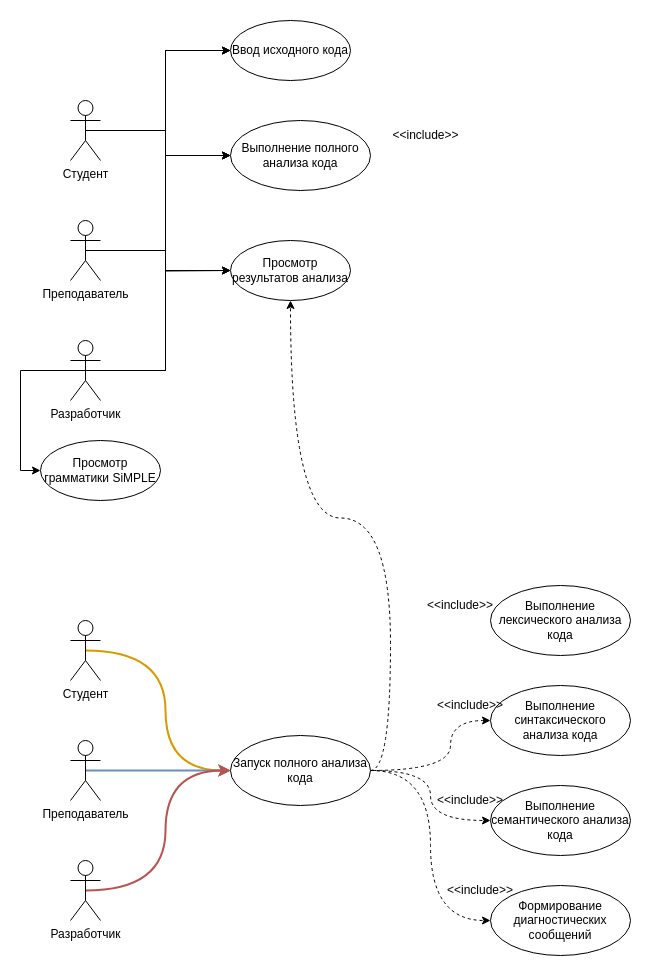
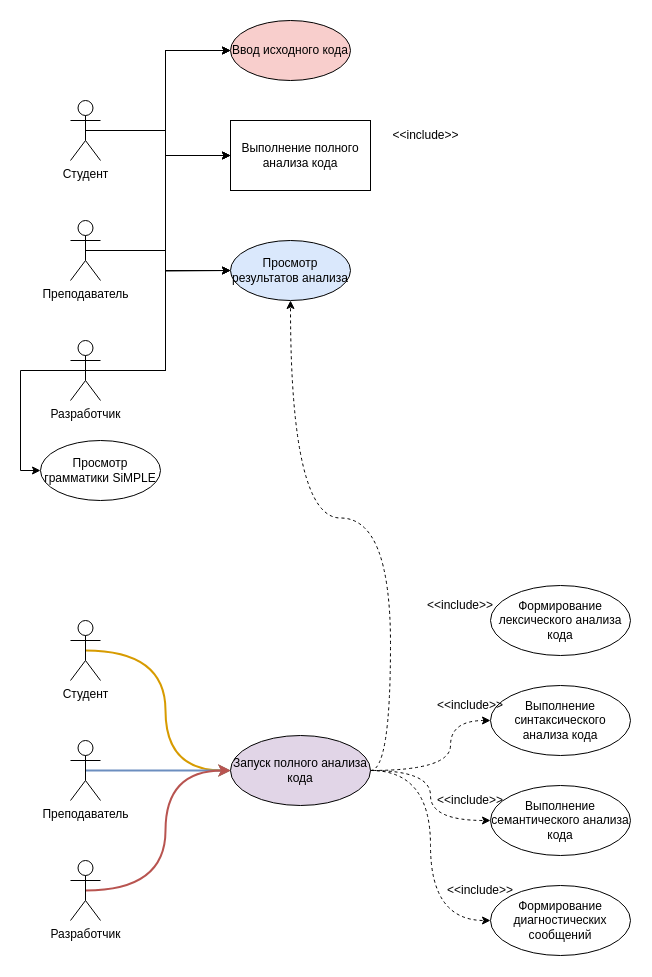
  <mxCell id="0" />
  <mxCell id="1" parent="0" />
  <mxCell id="2" style="edgeStyle=orthogonalEdgeStyle;rounded=0;orthogonalLoop=1;jettySize=auto;html=1;exitX=0.5;exitY=0.5;exitDx=0;exitDy=0;exitPerimeter=0;entryX=0;entryY=0.5;entryDx=0;entryDy=0;" parent="1" source="5" target="15" edge="1"><mxGeometry relative="1" as="geometry"><mxPoint x="210" y="30" as="targetPoint" /></mxGeometry></mxCell>
  <mxCell id="3" style="edgeStyle=orthogonalEdgeStyle;rounded=0;orthogonalLoop=1;jettySize=auto;html=1;exitX=0.5;exitY=0.5;exitDx=0;exitDy=0;exitPerimeter=0;entryX=0;entryY=0.5;entryDx=0;entryDy=0;" parent="1" source="5" target="16" edge="1"><mxGeometry relative="1" as="geometry" /></mxCell>
  <mxCell id="4" style="edgeStyle=orthogonalEdgeStyle;rounded=0;orthogonalLoop=1;jettySize=auto;html=1;exitX=0.5;exitY=0.5;exitDx=0;exitDy=0;exitPerimeter=0;entryX=0;entryY=0.5;entryDx=0;entryDy=0;" parent="1" source="5" target="17" edge="1"><mxGeometry relative="1" as="geometry"><mxPoint x="230" y="270" as="targetPoint" /></mxGeometry></mxCell>
  <mxCell id="5" value="Студент" style="shape=umlActor;verticalLabelPosition=bottom;verticalAlign=top;html=1;outlineConnect=0;" parent="1" vertex="1"><mxGeometry x="70" y="100" width="30" height="60" as="geometry" /></mxCell>
  <mxCell id="6" style="edgeStyle=orthogonalEdgeStyle;rounded=0;orthogonalLoop=1;jettySize=auto;html=1;exitX=0.5;exitY=0.5;exitDx=0;exitDy=0;exitPerimeter=0;entryX=0;entryY=0.5;entryDx=0;entryDy=0;" parent="1" source="9" target="15" edge="1"><mxGeometry relative="1" as="geometry" /></mxCell>
  <mxCell id="7" style="edgeStyle=orthogonalEdgeStyle;rounded=0;orthogonalLoop=1;jettySize=auto;html=1;exitX=0.5;exitY=0.5;exitDx=0;exitDy=0;exitPerimeter=0;entryX=0;entryY=0.5;entryDx=0;entryDy=0;" parent="1" source="9" target="16" edge="1"><mxGeometry relative="1" as="geometry"><mxPoint x="230" y="150" as="targetPoint" /></mxGeometry></mxCell>
  <mxCell id="8" style="edgeStyle=orthogonalEdgeStyle;rounded=0;orthogonalLoop=1;jettySize=auto;html=1;exitX=0.5;exitY=0.5;exitDx=0;exitDy=0;exitPerimeter=0;" parent="1" source="9" edge="1"><mxGeometry relative="1" as="geometry"><mxPoint x="230" y="270" as="targetPoint" /></mxGeometry></mxCell>
  <mxCell id="9" value="Преподаватель" style="shape=umlActor;verticalLabelPosition=bottom;verticalAlign=top;html=1;outlineConnect=0;" parent="1" vertex="1"><mxGeometry x="70" y="220" width="30" height="60" as="geometry" /></mxCell>
  <mxCell id="10" style="edgeStyle=orthogonalEdgeStyle;rounded=0;orthogonalLoop=1;jettySize=auto;html=1;exitX=0.5;exitY=0.5;exitDx=0;exitDy=0;exitPerimeter=0;entryX=0;entryY=0.5;entryDx=0;entryDy=0;" parent="1" source="14" target="15" edge="1"><mxGeometry relative="1" as="geometry" /></mxCell>
  <mxCell id="11" style="edgeStyle=orthogonalEdgeStyle;rounded=0;orthogonalLoop=1;jettySize=auto;html=1;exitX=0.5;exitY=0.5;exitDx=0;exitDy=0;exitPerimeter=0;entryX=0;entryY=0.5;entryDx=0;entryDy=0;" parent="1" source="14" target="16" edge="1"><mxGeometry relative="1" as="geometry" /></mxCell>
  <mxCell id="12" style="edgeStyle=orthogonalEdgeStyle;rounded=0;orthogonalLoop=1;jettySize=auto;html=1;exitX=0.5;exitY=0.5;exitDx=0;exitDy=0;exitPerimeter=0;entryX=0;entryY=0.5;entryDx=0;entryDy=0;" parent="1" source="14" target="17" edge="1"><mxGeometry relative="1" as="geometry" /></mxCell>
  <mxCell id="13" style="edgeStyle=orthogonalEdgeStyle;rounded=0;orthogonalLoop=1;jettySize=auto;html=1;exitX=0.5;exitY=0.5;exitDx=0;exitDy=0;exitPerimeter=0;entryX=0;entryY=0.5;entryDx=0;entryDy=0;" parent="1" source="14" target="18" edge="1"><mxGeometry relative="1" as="geometry"><Array as="points"><mxPoint x="20" y="370" /><mxPoint x="20" y="470" /></Array></mxGeometry></mxCell>
  <mxCell id="14" value="Разработчик" style="shape=umlActor;verticalLabelPosition=bottom;verticalAlign=top;html=1;outlineConnect=0;" parent="1" vertex="1"><mxGeometry x="70" y="340" width="30" height="60" as="geometry" /></mxCell>
- <mxCell id="15" value="Ввод исходного кода" style="ellipse;whiteSpace=wrap;html=1;" parent="1" vertex="1"><mxGeometry x="230" y="20" width="120" height="60" as="geometry" /></mxCell>
- <mxCell id="16" value="Выполнение полного анализа кода" style="ellipse;whiteSpace=wrap;html=1;" parent="1" vertex="1"><mxGeometry x="230" y="120" width="140" height="70" as="geometry" /></mxCell>
- <mxCell id="17" value="Просмотр результатов анализа" style="ellipse;whiteSpace=wrap;html=1;" parent="1" vertex="1"><mxGeometry x="230" y="240" width="120" height="60" as="geometry" /></mxCell>
+ <mxCell id="15" value="Ввод исходного кода" style="ellipse;whiteSpace=wrap;html=1;fillColor=#f8cecc;" parent="1" vertex="1"><mxGeometry x="230" y="20" width="120" height="60" as="geometry" /></mxCell>
+ <mxCell id="16" value="Выполнение полного анализа кода" style="whiteSpace=wrap;html=1;rounded=0;" parent="1" vertex="1"><mxGeometry x="230" y="120" width="140" height="70" as="geometry" /></mxCell>
+ <mxCell id="17" value="Просмотр результатов анализа" style="ellipse;whiteSpace=wrap;html=1;fillColor=#dae8fc;" parent="1" vertex="1"><mxGeometry x="230" y="240" width="120" height="60" as="geometry" /></mxCell>
  <mxCell id="18" value="Просмотр грамматики SiMPLE" style="ellipse;whiteSpace=wrap;html=1;" parent="1" vertex="1"><mxGeometry x="40" y="440" width="120" height="60" as="geometry" /></mxCell>
  <mxCell id="19" value="&amp;lt;&amp;lt;include&amp;gt;&amp;gt;" style="text;html=1;align=center;verticalAlign=middle;resizable=0;points=[];autosize=1;strokeColor=none;fillColor=none;" parent="1" vertex="1"><mxGeometry x="380" y="120" width="90" height="30" as="geometry" /></mxCell>
  <mxCell id="20" style="edgeStyle=orthogonalEdgeStyle;rounded=0;orthogonalLoop=1;jettySize=auto;html=1;exitX=0.5;exitY=0.5;exitDx=0;exitDy=0;exitPerimeter=0;entryX=0;entryY=0.5;entryDx=0;entryDy=0;fillColor=#ffe6cc;strokeColor=#d79b00;strokeWidth=2;curved=1;" edge="1" parent="1" source="21" target="29"><mxGeometry relative="1" as="geometry"><mxPoint x="230" y="770" as="targetPoint" /></mxGeometry></mxCell>
  <mxCell id="21" value="Студент" style="shape=umlActor;verticalLabelPosition=bottom;verticalAlign=top;html=1;outlineConnect=0;" vertex="1" parent="1"><mxGeometry x="70" y="620" width="30" height="60" as="geometry" /></mxCell>
  <mxCell id="22" style="edgeStyle=orthogonalEdgeStyle;rounded=0;orthogonalLoop=1;jettySize=auto;html=1;exitX=0.5;exitY=0.5;exitDx=0;exitDy=0;exitPerimeter=0;entryX=0;entryY=0.5;entryDx=0;entryDy=0;fillColor=#dae8fc;strokeColor=#6c8ebf;strokeWidth=2;" edge="1" parent="1" source="23" target="29"><mxGeometry relative="1" as="geometry" /></mxCell>
  <mxCell id="23" value="Преподаватель" style="shape=umlActor;verticalLabelPosition=bottom;verticalAlign=top;html=1;outlineConnect=0;" vertex="1" parent="1"><mxGeometry x="70" y="740" width="30" height="60" as="geometry" /></mxCell>
  <mxCell id="24" style="edgeStyle=orthogonalEdgeStyle;rounded=0;orthogonalLoop=1;jettySize=auto;html=1;exitX=0.5;exitY=0.5;exitDx=0;exitDy=0;exitPerimeter=0;entryX=0;entryY=0.5;entryDx=0;entryDy=0;fillColor=#f8cecc;strokeColor=#b85450;strokeWidth=2;curved=1;" edge="1" parent="1" source="25" target="29"><mxGeometry relative="1" as="geometry" /></mxCell>
  <mxCell id="25" value="Разработчик" style="shape=umlActor;verticalLabelPosition=bottom;verticalAlign=top;html=1;outlineConnect=0;" vertex="1" parent="1"><mxGeometry x="70" y="860" width="30" height="60" as="geometry" /></mxCell>
  <mxCell id="26" style="edgeStyle=orthogonalEdgeStyle;rounded=0;orthogonalLoop=1;jettySize=auto;html=1;exitX=1;exitY=0.5;exitDx=0;exitDy=0;dashed=1;curved=1;" edge="1" parent="1" source="29" target="17"><mxGeometry relative="1" as="geometry" /></mxCell>
  <mxCell id="27" style="edgeStyle=orthogonalEdgeStyle;rounded=0;orthogonalLoop=1;jettySize=auto;html=1;exitX=1;exitY=0.5;exitDx=0;exitDy=0;entryX=0;entryY=0.5;entryDx=0;entryDy=0;curved=1;dashed=1;" edge="1" parent="1" source="29" target="33"><mxGeometry relative="1" as="geometry" /></mxCell>
  <mxCell id="28" style="edgeStyle=orthogonalEdgeStyle;rounded=0;orthogonalLoop=1;jettySize=auto;html=1;exitX=1;exitY=0.5;exitDx=0;exitDy=0;entryX=0;entryY=0.5;entryDx=0;entryDy=0;curved=1;dashed=1;" edge="1" parent="1" source="29" target="34"><mxGeometry relative="1" as="geometry" /></mxCell>
- <mxCell id="29" value="Запуск полного анализа кода" style="ellipse;whiteSpace=wrap;html=1;" vertex="1" parent="1"><mxGeometry x="230" y="735" width="140" height="70" as="geometry" /></mxCell>
- <mxCell id="30" value="Выполнение лексического анализа кода" style="ellipse;whiteSpace=wrap;html=1;" vertex="1" parent="1"><mxGeometry x="490" y="585" width="140" height="70" as="geometry" /></mxCell>
+ <mxCell id="29" value="Запуск полного анализа кода" style="ellipse;whiteSpace=wrap;html=1;fillColor=#e1d5e7;" vertex="1" parent="1"><mxGeometry x="230" y="735" width="140" height="70" as="geometry" /></mxCell>
+ <mxCell id="30" value="Формирование лексического анализа кода" style="ellipse;whiteSpace=wrap;html=1;" vertex="1" parent="1"><mxGeometry x="490" y="585" width="140" height="70" as="geometry" /></mxCell>
  <mxCell id="31" style="edgeStyle=orthogonalEdgeStyle;rounded=0;orthogonalLoop=1;jettySize=auto;html=1;exitX=0;exitY=0.5;exitDx=0;exitDy=0;curved=1;endArrow=none;startFill=1;startArrow=classic;dashed=1;" edge="1" parent="1" source="32" target="29"><mxGeometry relative="1" as="geometry"><Array as="points"><mxPoint x="450" y="720" /><mxPoint x="450" y="770" /></Array></mxGeometry></mxCell>
  <mxCell id="32" value="Выполнение синтаксического анализа кода" style="ellipse;whiteSpace=wrap;html=1;" vertex="1" parent="1"><mxGeometry x="490" y="685" width="140" height="70" as="geometry" /></mxCell>
  <mxCell id="33" value="Выполнение семантического анализа кода" style="ellipse;whiteSpace=wrap;html=1;" vertex="1" parent="1"><mxGeometry x="490" y="785" width="140" height="70" as="geometry" /></mxCell>
  <mxCell id="34" value="&lt;div&gt;Формирование диагностических сообщений&lt;/div&gt;" style="ellipse;whiteSpace=wrap;html=1;" vertex="1" parent="1"><mxGeometry x="490" y="885" width="140" height="70" as="geometry" /></mxCell>
  <mxCell id="35" value="&amp;lt;&amp;lt;include&amp;gt;&amp;gt;" style="text;html=1;align=center;verticalAlign=middle;whiteSpace=wrap;rounded=0;" vertex="1" parent="1"><mxGeometry x="430" y="590" width="60" height="30" as="geometry" /></mxCell>
  <mxCell id="36" value="&amp;lt;&amp;lt;include&amp;gt;&amp;gt;" style="text;html=1;align=center;verticalAlign=middle;whiteSpace=wrap;rounded=0;" vertex="1" parent="1"><mxGeometry x="440" y="690" width="60" height="30" as="geometry" /></mxCell>
  <mxCell id="37" value="&amp;lt;&amp;lt;include&amp;gt;&amp;gt;" style="text;html=1;align=center;verticalAlign=middle;whiteSpace=wrap;rounded=0;" vertex="1" parent="1"><mxGeometry x="440" y="785" width="60" height="30" as="geometry" /></mxCell>
  <mxCell id="38" value="&amp;lt;&amp;lt;include&amp;gt;&amp;gt;" style="text;html=1;align=center;verticalAlign=middle;whiteSpace=wrap;rounded=0;" vertex="1" parent="1"><mxGeometry x="450" y="875" width="60" height="30" as="geometry" /></mxCell>
